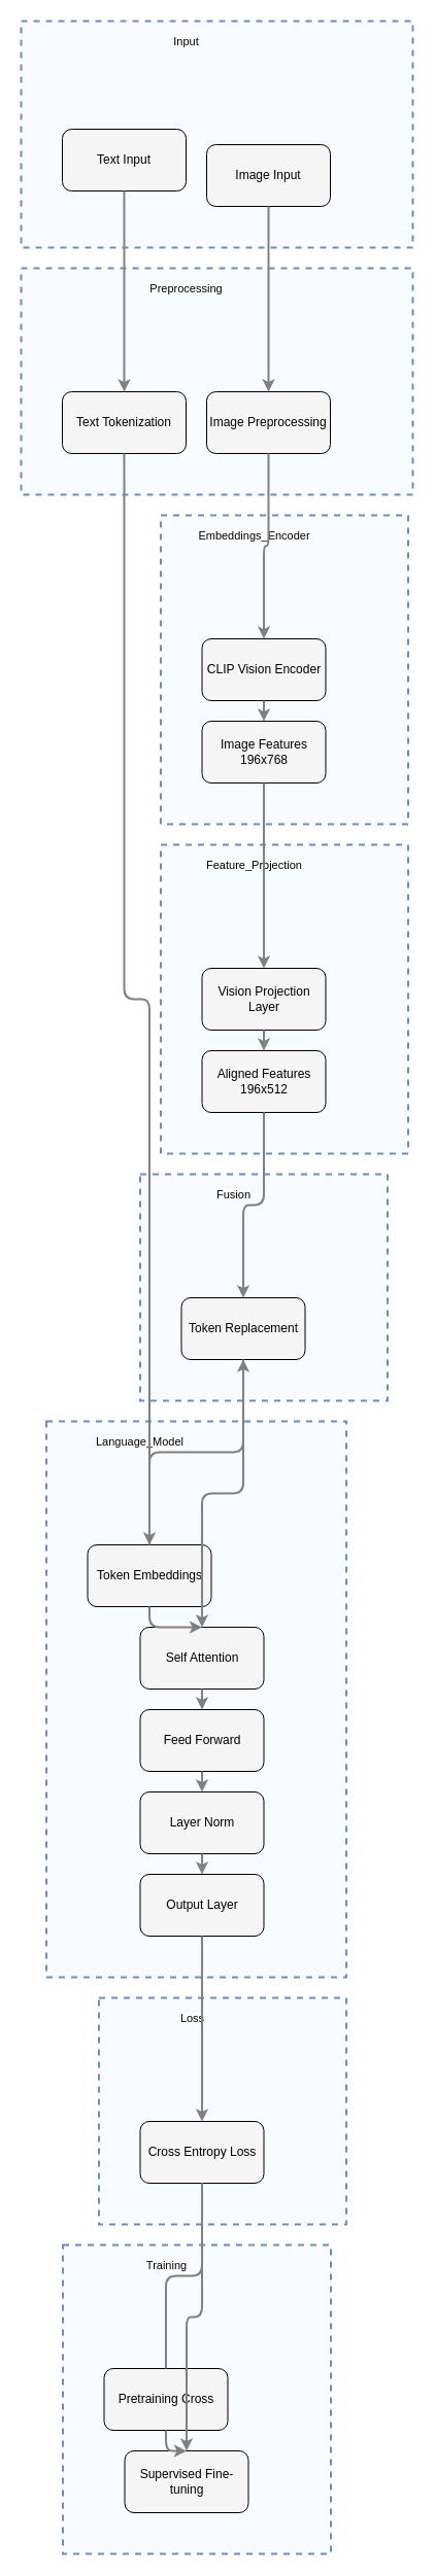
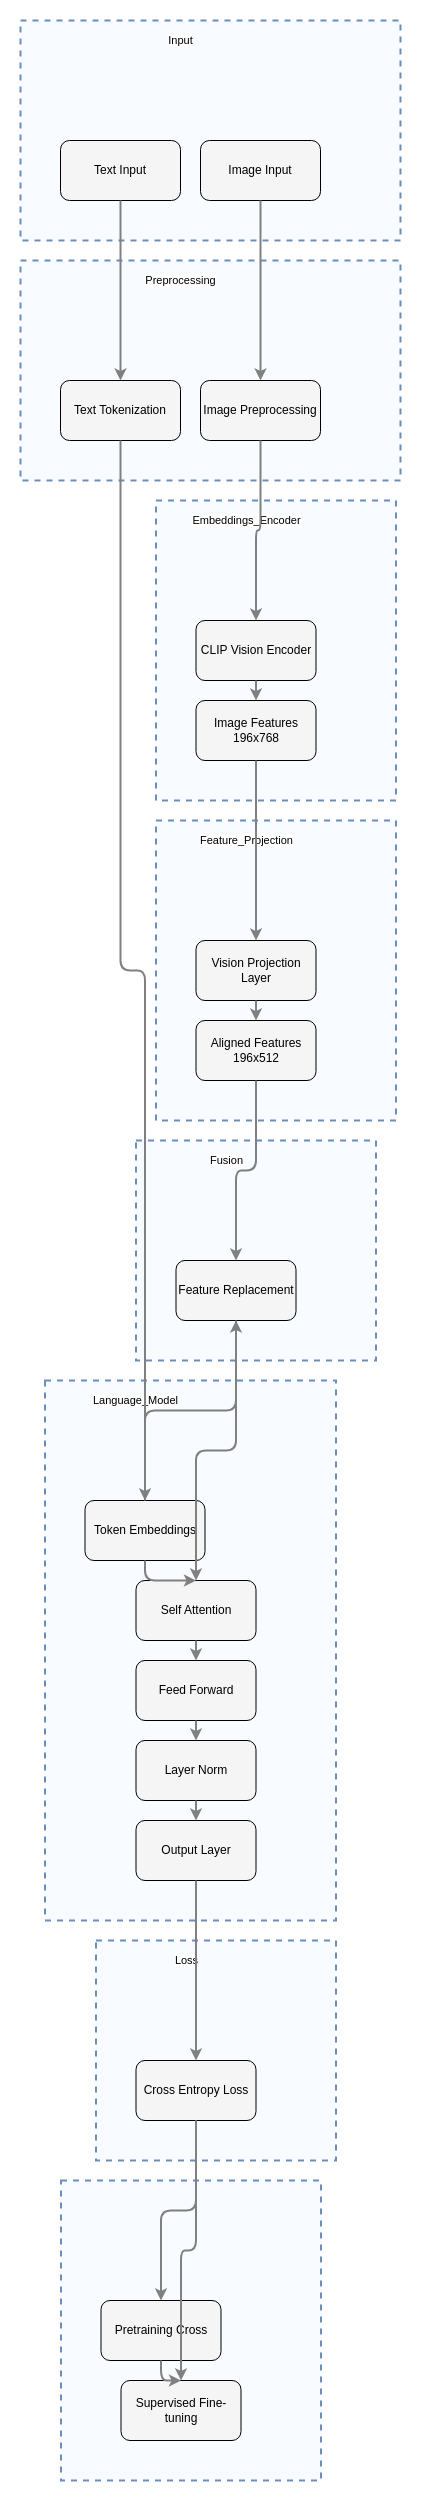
  <mxCell id="0" />
  <mxCell id="1" parent="0" />
  <mxCell id="2" value="" style="html=1;whiteSpace=wrap;container=1;fillColor=#dae8fc;strokeColor=#6c8ebf;dashed=1;fillOpacity=20;strokeWidth=2;containerType=none;recursiveResize=0;movable=1;resizable=1;autosize=0;dropTarget=0" vertex="1" parent="1"><mxGeometry x="95.5" y="1940" width="240" height="220" as="geometry" /></mxCell>
  <mxCell id="3" value="Loss" style="edgeLabel;html=1;align=center;verticalAlign=middle;resizable=0;labelBackgroundColor=white;spacing=5" vertex="1" parent="1"><mxGeometry x="103.5" y="1948" width="164" height="24" as="geometry" /></mxCell>
  <mxCell id="4" value="" style="html=1;whiteSpace=wrap;container=1;fillColor=#dae8fc;strokeColor=#6c8ebf;dashed=1;fillOpacity=20;strokeWidth=2;containerType=none;recursiveResize=0;movable=1;resizable=1;autosize=0;dropTarget=0" vertex="1" parent="1"><mxGeometry x="60.5" y="2180" width="260" height="300" as="geometry" /></mxCell>
- <mxCell id="5" value="Training" style="edgeLabel;html=1;align=center;verticalAlign=middle;resizable=0;labelBackgroundColor=white;spacing=5" vertex="1" parent="1"><mxGeometry x="68.5" y="2188" width="184" height="24" as="geometry" /></mxCell>
  <mxCell id="6" value="" style="html=1;whiteSpace=wrap;container=1;fillColor=#dae8fc;strokeColor=#6c8ebf;dashed=1;fillOpacity=20;strokeWidth=2;containerType=none;recursiveResize=0;movable=1;resizable=1;autosize=0;dropTarget=0" vertex="1" parent="1"><mxGeometry x="135.5" y="1140" width="240" height="220" as="geometry" /></mxCell>
  <mxCell id="7" value="Fusion" style="edgeLabel;html=1;align=center;verticalAlign=middle;resizable=0;labelBackgroundColor=white;spacing=5" vertex="1" parent="1"><mxGeometry x="143.5" y="1148" width="164" height="24" as="geometry" /></mxCell>
  <mxCell id="8" value="" style="html=1;whiteSpace=wrap;container=1;fillColor=#dae8fc;strokeColor=#6c8ebf;dashed=1;fillOpacity=20;strokeWidth=2;containerType=none;recursiveResize=0;movable=1;resizable=1;autosize=0;dropTarget=0" vertex="1" parent="1"><mxGeometry x="44.5" y="1380" width="291" height="540" as="geometry" /></mxCell>
  <mxCell id="9" value="Language_Model" style="edgeLabel;html=1;align=center;verticalAlign=middle;resizable=0;labelBackgroundColor=white;spacing=5" vertex="1" parent="1"><mxGeometry x="52.5" y="1388" width="165" height="24" as="geometry" /></mxCell>
  <mxCell id="10" value="" style="html=1;whiteSpace=wrap;container=1;fillColor=#dae8fc;strokeColor=#6c8ebf;dashed=1;fillOpacity=20;strokeWidth=2;containerType=none;recursiveResize=0;movable=1;resizable=1;autosize=0;dropTarget=0" vertex="1" parent="1"><mxGeometry x="155.5" y="820" width="240" height="300" as="geometry" /></mxCell>
  <mxCell id="11" value="Feature_Projection" style="edgeLabel;html=1;align=center;verticalAlign=middle;resizable=0;labelBackgroundColor=white;spacing=5" vertex="1" parent="1"><mxGeometry x="163.5" y="828" width="164" height="24" as="geometry" /></mxCell>
  <mxCell id="12" value="" style="html=1;whiteSpace=wrap;container=1;fillColor=#dae8fc;strokeColor=#6c8ebf;dashed=1;fillOpacity=20;strokeWidth=2;containerType=none;recursiveResize=0;movable=1;resizable=1;autosize=0;dropTarget=0" vertex="1" parent="1"><mxGeometry x="155.5" y="500" width="240" height="300" as="geometry" /></mxCell>
  <mxCell id="13" value="Embeddings_Encoder" style="edgeLabel;html=1;align=center;verticalAlign=middle;resizable=0;labelBackgroundColor=white;spacing=5" vertex="1" parent="1"><mxGeometry x="163.5" y="508" width="164" height="24" as="geometry" /></mxCell>
  <mxCell id="14" value="" style="html=1;whiteSpace=wrap;container=1;fillColor=#dae8fc;strokeColor=#6c8ebf;dashed=1;fillOpacity=20;strokeWidth=2;containerType=none;recursiveResize=0;movable=1;resizable=1;autosize=0;dropTarget=0" vertex="1" parent="1"><mxGeometry x="20" y="260" width="380" height="220" as="geometry" /></mxCell>
  <mxCell id="15" value="Preprocessing" style="edgeLabel;html=1;align=center;verticalAlign=middle;resizable=0;labelBackgroundColor=white;spacing=5" vertex="1" parent="1"><mxGeometry x="28" y="268" width="304" height="24" as="geometry" /></mxCell>
  <mxCell id="16" value="" style="html=1;whiteSpace=wrap;container=1;fillColor=#dae8fc;strokeColor=#6c8ebf;dashed=1;fillOpacity=20;strokeWidth=2;containerType=none;recursiveResize=0;movable=1;resizable=1;autosize=0;dropTarget=0" vertex="1" parent="1"><mxGeometry x="20" y="20" width="380" height="220" as="geometry" /></mxCell>
  <mxCell id="17" value="Input" style="edgeLabel;html=1;align=center;verticalAlign=middle;resizable=0;labelBackgroundColor=white;spacing=5" vertex="1" parent="1"><mxGeometry x="28" y="28" width="304" height="24" as="geometry" /></mxCell>
  <mxCell id="18" value="Image Input" style="rounded=1;whiteSpace=wrap;html=1;fillColor=#f5f5f5" vertex="1" parent="16"><mxGeometry x="180" y="120" width="120" height="60" as="geometry" /></mxCell>
- <mxCell id="19" value="Text Input" style="rounded=1;whiteSpace=wrap;html=1;fillColor=#f5f5f5" vertex="1" parent="16"><mxGeometry x="40" y="105" width="120" height="60" as="geometry" /></mxCell>
+ <mxCell id="19" value="Text Input" style="rounded=1;whiteSpace=wrap;html=1;fillColor=#f5f5f5" vertex="1" parent="16"><mxGeometry x="40" y="120" width="120" height="60" as="geometry" /></mxCell>
  <mxCell id="20" value="Image Preprocessing" style="rounded=1;whiteSpace=wrap;html=1;fillColor=#f5f5f5" vertex="1" parent="14"><mxGeometry x="180" y="120" width="120" height="60" as="geometry" /></mxCell>
  <mxCell id="21" value="Text Tokenization" style="rounded=1;whiteSpace=wrap;html=1;fillColor=#f5f5f5" vertex="1" parent="14"><mxGeometry x="40" y="120" width="120" height="60" as="geometry" /></mxCell>
  <mxCell id="22" value="CLIP Vision Encoder" style="rounded=1;whiteSpace=wrap;html=1;fillColor=#f5f5f5" vertex="1" parent="12"><mxGeometry x="40" y="120" width="120" height="60" as="geometry" /></mxCell>
  <mxCell id="23" value="Image Features 196x768" style="rounded=1;whiteSpace=wrap;html=1;fillColor=#f5f5f5" vertex="1" parent="12"><mxGeometry x="40" y="200" width="120" height="60" as="geometry" /></mxCell>
  <mxCell id="24" value="Vision Projection Layer" style="rounded=1;whiteSpace=wrap;html=1;fillColor=#f5f5f5" vertex="1" parent="10"><mxGeometry x="40" y="120" width="120" height="60" as="geometry" /></mxCell>
  <mxCell id="25" value="Aligned Features 196x512" style="rounded=1;whiteSpace=wrap;html=1;fillColor=#f5f5f5" vertex="1" parent="10"><mxGeometry x="40" y="200" width="120" height="60" as="geometry" /></mxCell>
  <mxCell id="26" value="Token Embeddings" style="rounded=1;whiteSpace=wrap;html=1;fillColor=#f5f5f5" vertex="1" parent="8"><mxGeometry x="40" y="120" width="120" height="60" as="geometry" /></mxCell>
  <mxCell id="27" value="Self Attention" style="rounded=1;whiteSpace=wrap;html=1;fillColor=#f5f5f5" vertex="1" parent="8"><mxGeometry x="91" y="200" width="120" height="60" as="geometry" /></mxCell>
  <mxCell id="28" value="Feed Forward" style="rounded=1;whiteSpace=wrap;html=1;fillColor=#f5f5f5" vertex="1" parent="8"><mxGeometry x="91" y="280" width="120" height="60" as="geometry" /></mxCell>
  <mxCell id="29" value="Layer Norm" style="rounded=1;whiteSpace=wrap;html=1;fillColor=#f5f5f5" vertex="1" parent="8"><mxGeometry x="91" y="360" width="120" height="60" as="geometry" /></mxCell>
  <mxCell id="30" value="Output Layer" style="rounded=1;whiteSpace=wrap;html=1;fillColor=#f5f5f5" vertex="1" parent="8"><mxGeometry x="91" y="440" width="120" height="60" as="geometry" /></mxCell>
- <mxCell id="31" value="Token Replacement" style="rounded=1;whiteSpace=wrap;html=1;fillColor=#f5f5f5" vertex="1" parent="6"><mxGeometry x="40" y="120" width="120" height="60" as="geometry" /></mxCell>
+ <mxCell id="31" value="Feature Replacement" style="rounded=1;whiteSpace=wrap;html=1;fillColor=#f5f5f5" vertex="1" parent="6"><mxGeometry x="40" y="120" width="120" height="60" as="geometry" /></mxCell>
  <mxCell id="32" value="Pretraining Cross" style="rounded=1;whiteSpace=wrap;html=1;fillColor=#f5f5f5" vertex="1" parent="4"><mxGeometry x="40" y="120" width="120" height="60" as="geometry" /></mxCell>
  <mxCell id="33" value="Supervised Fine-tuning" style="rounded=1;whiteSpace=wrap;html=1;fillColor=#f5f5f5" vertex="1" parent="4"><mxGeometry x="60" y="200" width="120" height="60" as="geometry" /></mxCell>
  <mxCell id="34" value="Cross Entropy Loss" style="rounded=1;whiteSpace=wrap;html=1;fillColor=#f5f5f5" vertex="1" parent="2"><mxGeometry x="40" y="120" width="120" height="60" as="geometry" /></mxCell>
  <mxCell id="35" style="edgeStyle=orthogonalEdgeStyle;rounded=1;orthogonalLoop=1;jettySize=auto;html=1;strokeColor=#808080;strokeWidth=2;jumpStyle=arc;jumpSize=10;spacing=15;labelBackgroundColor=white;labelBorderColor=none" edge="1" parent="1" source="18" target="20"><mxGeometry relative="1" as="geometry" /></mxCell>
  <mxCell id="36" style="edgeStyle=orthogonalEdgeStyle;rounded=1;orthogonalLoop=1;jettySize=auto;html=1;strokeColor=#808080;strokeWidth=2;jumpStyle=arc;jumpSize=10;spacing=15;labelBackgroundColor=white;labelBorderColor=none" edge="1" parent="1" source="19" target="21"><mxGeometry relative="1" as="geometry" /></mxCell>
  <mxCell id="37" style="edgeStyle=orthogonalEdgeStyle;rounded=1;orthogonalLoop=1;jettySize=auto;html=1;strokeColor=#808080;strokeWidth=2;jumpStyle=arc;jumpSize=10;spacing=15;labelBackgroundColor=white;labelBorderColor=none" edge="1" parent="1" source="20" target="22"><mxGeometry relative="1" as="geometry" /></mxCell>
  <mxCell id="38" style="edgeStyle=orthogonalEdgeStyle;rounded=1;orthogonalLoop=1;jettySize=auto;html=1;strokeColor=#808080;strokeWidth=2;jumpStyle=arc;jumpSize=10;spacing=15;labelBackgroundColor=white;labelBorderColor=none" edge="1" parent="1" source="22" target="23"><mxGeometry relative="1" as="geometry" /></mxCell>
  <mxCell id="39" style="edgeStyle=orthogonalEdgeStyle;rounded=1;orthogonalLoop=1;jettySize=auto;html=1;strokeColor=#808080;strokeWidth=2;jumpStyle=arc;jumpSize=10;spacing=15;labelBackgroundColor=white;labelBorderColor=none" edge="1" parent="1" source="23" target="24"><mxGeometry relative="1" as="geometry" /></mxCell>
  <mxCell id="40" style="edgeStyle=orthogonalEdgeStyle;rounded=1;orthogonalLoop=1;jettySize=auto;html=1;strokeColor=#808080;strokeWidth=2;jumpStyle=arc;jumpSize=10;spacing=15;labelBackgroundColor=white;labelBorderColor=none" edge="1" parent="1" source="24" target="25"><mxGeometry relative="1" as="geometry" /></mxCell>
  <mxCell id="41" style="edgeStyle=orthogonalEdgeStyle;rounded=1;orthogonalLoop=1;jettySize=auto;html=1;strokeColor=#808080;strokeWidth=2;jumpStyle=arc;jumpSize=10;spacing=15;labelBackgroundColor=white;labelBorderColor=none" edge="1" parent="1" source="21" target="26"><mxGeometry relative="1" as="geometry" /></mxCell>
  <mxCell id="42" style="edgeStyle=orthogonalEdgeStyle;rounded=1;orthogonalLoop=1;jettySize=auto;html=1;strokeColor=#808080;strokeWidth=2;jumpStyle=arc;jumpSize=10;spacing=15;labelBackgroundColor=white;labelBorderColor=none" edge="1" parent="1" source="26" target="27"><mxGeometry relative="1" as="geometry" /></mxCell>
  <mxCell id="43" style="edgeStyle=orthogonalEdgeStyle;rounded=1;orthogonalLoop=1;jettySize=auto;html=1;strokeColor=#808080;strokeWidth=2;jumpStyle=arc;jumpSize=10;spacing=15;labelBackgroundColor=white;labelBorderColor=none" edge="1" parent="1" source="27" target="28"><mxGeometry relative="1" as="geometry" /></mxCell>
  <mxCell id="44" style="edgeStyle=orthogonalEdgeStyle;rounded=1;orthogonalLoop=1;jettySize=auto;html=1;strokeColor=#808080;strokeWidth=2;jumpStyle=arc;jumpSize=10;spacing=15;labelBackgroundColor=white;labelBorderColor=none" edge="1" parent="1" source="28" target="29"><mxGeometry relative="1" as="geometry" /></mxCell>
  <mxCell id="45" style="edgeStyle=orthogonalEdgeStyle;rounded=1;orthogonalLoop=1;jettySize=auto;html=1;strokeColor=#808080;strokeWidth=2;jumpStyle=arc;jumpSize=10;spacing=15;labelBackgroundColor=white;labelBorderColor=none" edge="1" parent="1" source="29" target="30"><mxGeometry relative="1" as="geometry" /></mxCell>
  <mxCell id="46" style="edgeStyle=orthogonalEdgeStyle;rounded=1;orthogonalLoop=1;jettySize=auto;html=1;strokeColor=#808080;strokeWidth=2;jumpStyle=arc;jumpSize=10;spacing=15;labelBackgroundColor=white;labelBorderColor=none" edge="1" parent="1" source="25" target="31"><mxGeometry relative="1" as="geometry" /></mxCell>
  <mxCell id="47" style="edgeStyle=orthogonalEdgeStyle;rounded=1;orthogonalLoop=1;jettySize=auto;html=1;strokeColor=#808080;strokeWidth=2;jumpStyle=arc;jumpSize=10;spacing=15;labelBackgroundColor=white;labelBorderColor=none" edge="1" parent="1" source="26" target="31"><mxGeometry relative="1" as="geometry" /></mxCell>
  <mxCell id="48" style="edgeStyle=orthogonalEdgeStyle;rounded=1;orthogonalLoop=1;jettySize=auto;html=1;strokeColor=#808080;strokeWidth=2;jumpStyle=arc;jumpSize=10;spacing=15;labelBackgroundColor=white;labelBorderColor=none" edge="1" parent="1" source="32" target="33"><mxGeometry relative="1" as="geometry" /></mxCell>
  <mxCell id="49" style="edgeStyle=orthogonalEdgeStyle;rounded=1;orthogonalLoop=1;jettySize=auto;html=1;strokeColor=#808080;strokeWidth=2;jumpStyle=arc;jumpSize=10;spacing=15;labelBackgroundColor=white;labelBorderColor=none" edge="1" parent="1" source="30" target="34"><mxGeometry relative="1" as="geometry" /></mxCell>
  <mxCell id="50" style="edgeStyle=orthogonalEdgeStyle;rounded=1;orthogonalLoop=1;jettySize=auto;html=1;strokeColor=#808080;strokeWidth=2;jumpStyle=arc;jumpSize=10;spacing=15;labelBackgroundColor=white;labelBorderColor=none" edge="1" parent="1" source="31" target="27"><mxGeometry relative="1" as="geometry" /></mxCell>
- <mxCell id="51" style="edgeStyle=orthogonalEdgeStyle;rounded=1;orthogonalLoop=1;jettySize=auto;html=1;strokeColor=#808080;strokeWidth=2;jumpStyle=arc;jumpSize=10;spacing=15;labelBackgroundColor=white;labelBorderColor=none;endArrow=none;" edge="1" parent="1" source="34" target="32"><mxGeometry relative="1" as="geometry" /></mxCell>
+ <mxCell id="51" style="edgeStyle=orthogonalEdgeStyle;rounded=1;orthogonalLoop=1;jettySize=auto;html=1;strokeColor=#808080;strokeWidth=2;jumpStyle=arc;jumpSize=10;spacing=15;labelBackgroundColor=white;labelBorderColor=none" edge="1" parent="1" source="34" target="32"><mxGeometry relative="1" as="geometry" /></mxCell>
  <mxCell id="52" style="edgeStyle=orthogonalEdgeStyle;rounded=1;orthogonalLoop=1;jettySize=auto;html=1;strokeColor=#808080;strokeWidth=2;jumpStyle=arc;jumpSize=10;spacing=15;labelBackgroundColor=white;labelBorderColor=none" edge="1" parent="1" source="34" target="33"><mxGeometry relative="1" as="geometry" /></mxCell>
